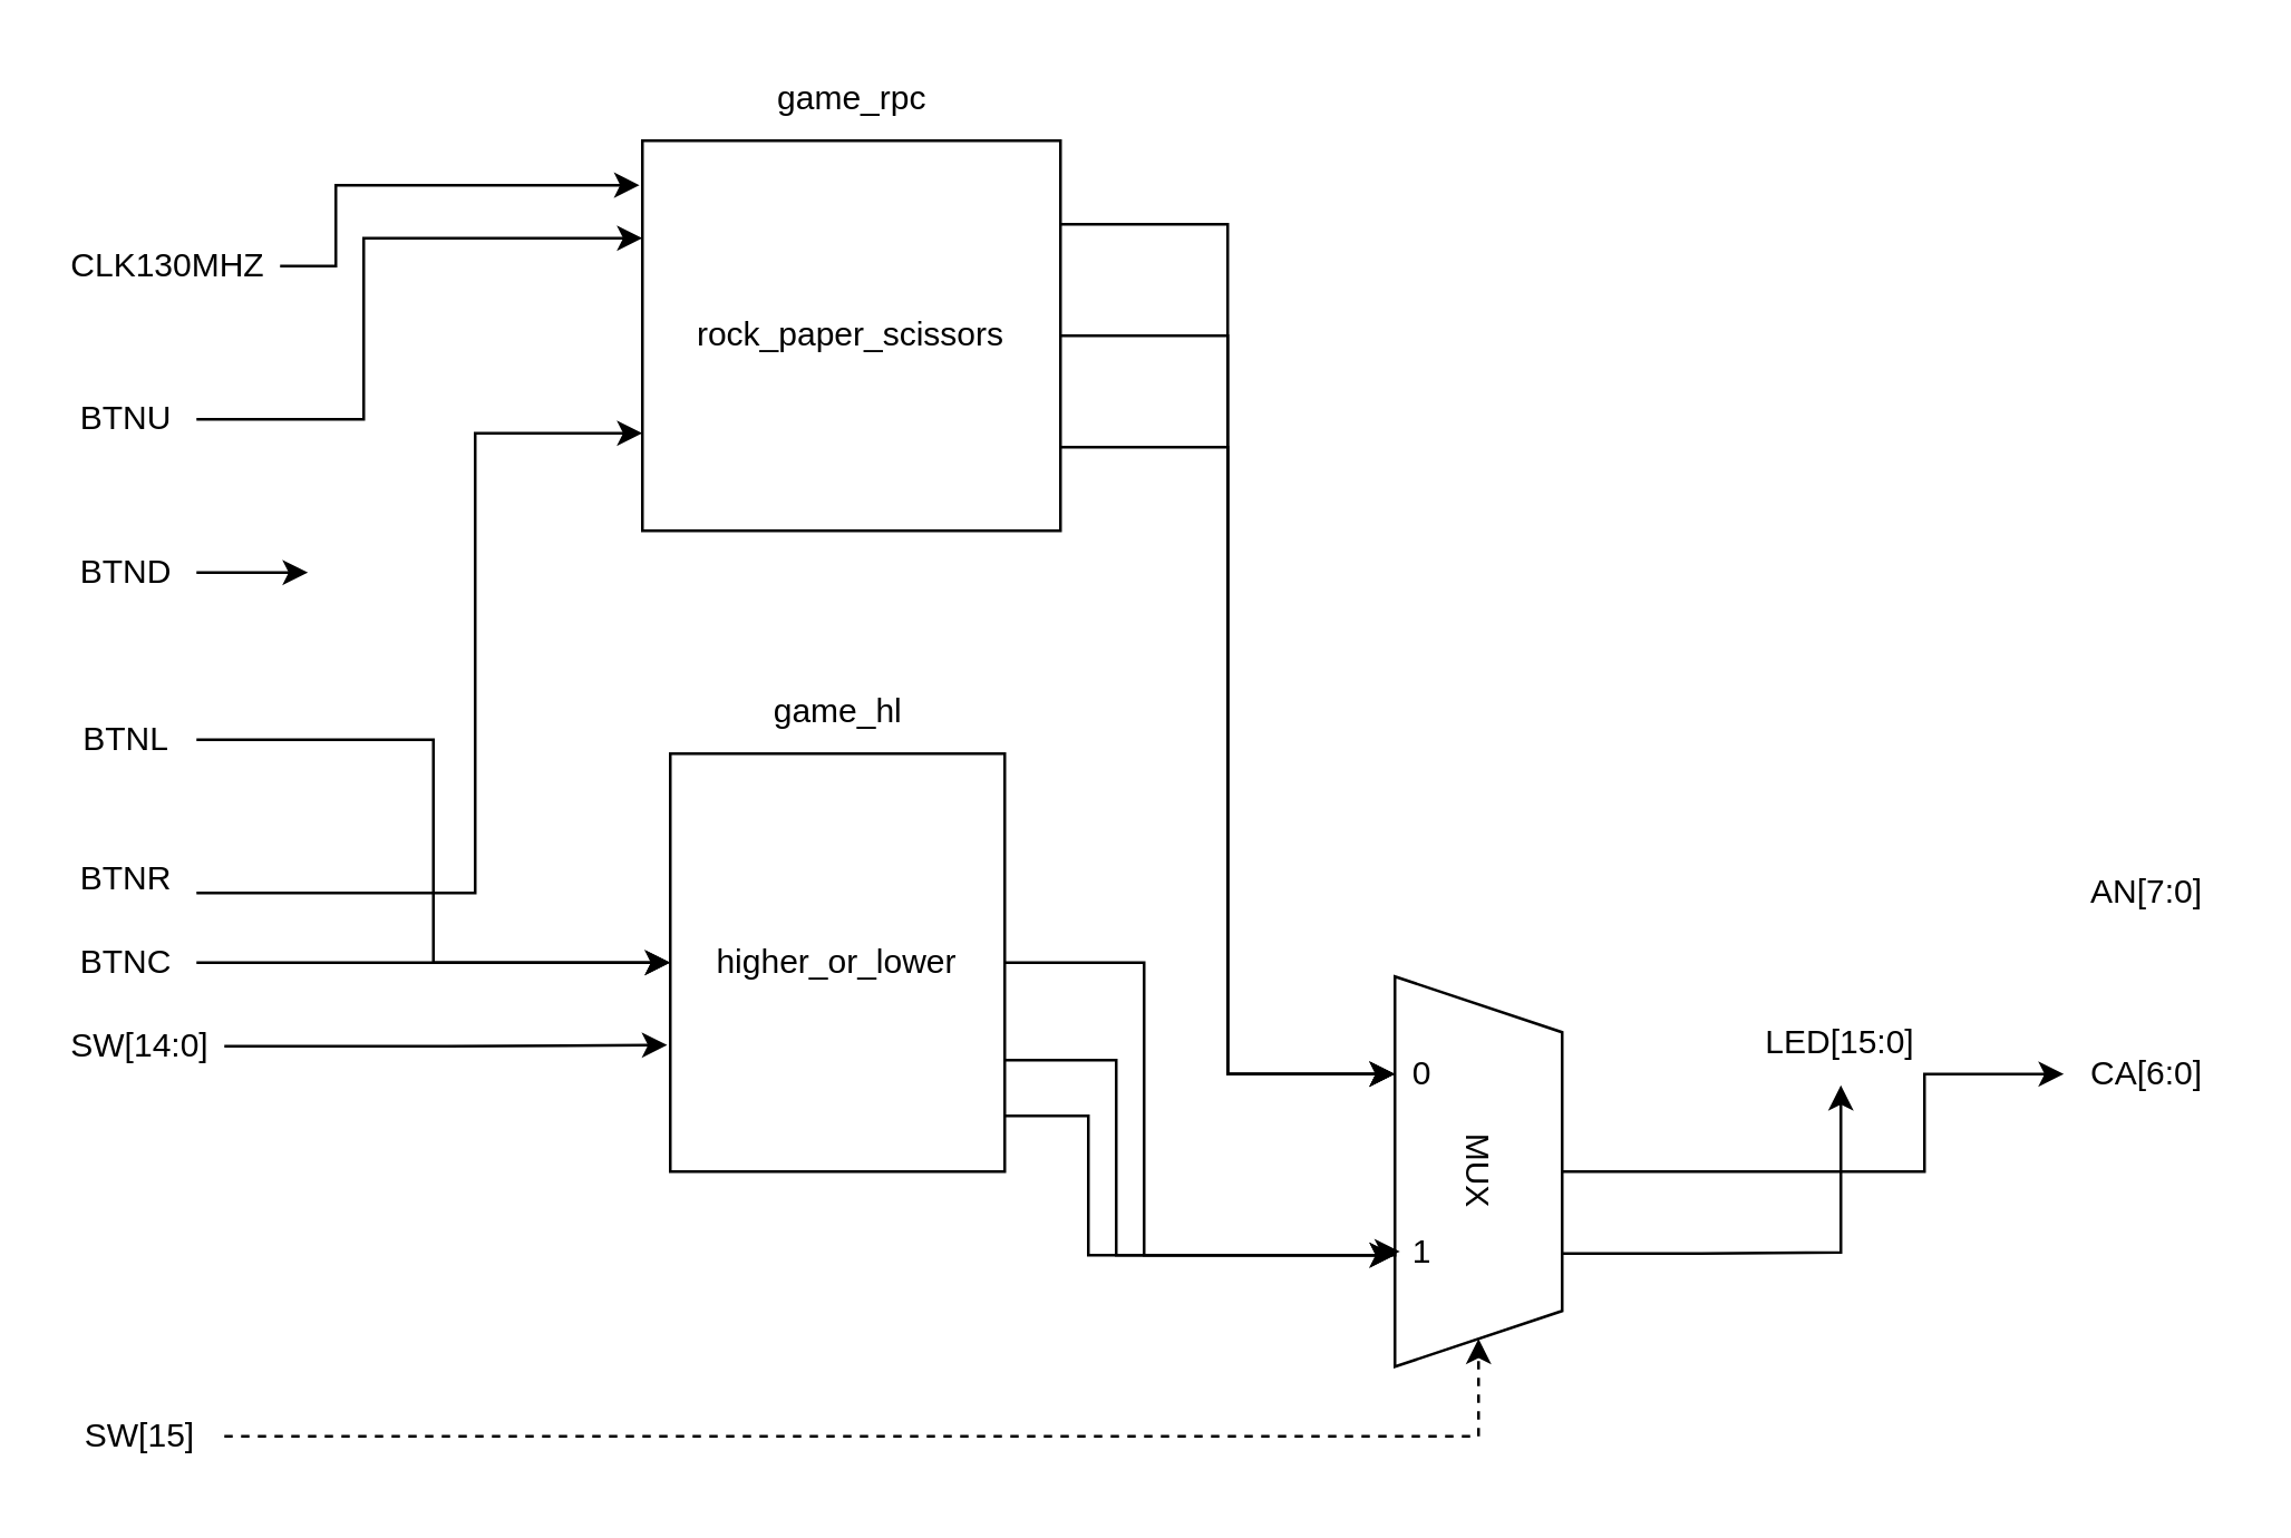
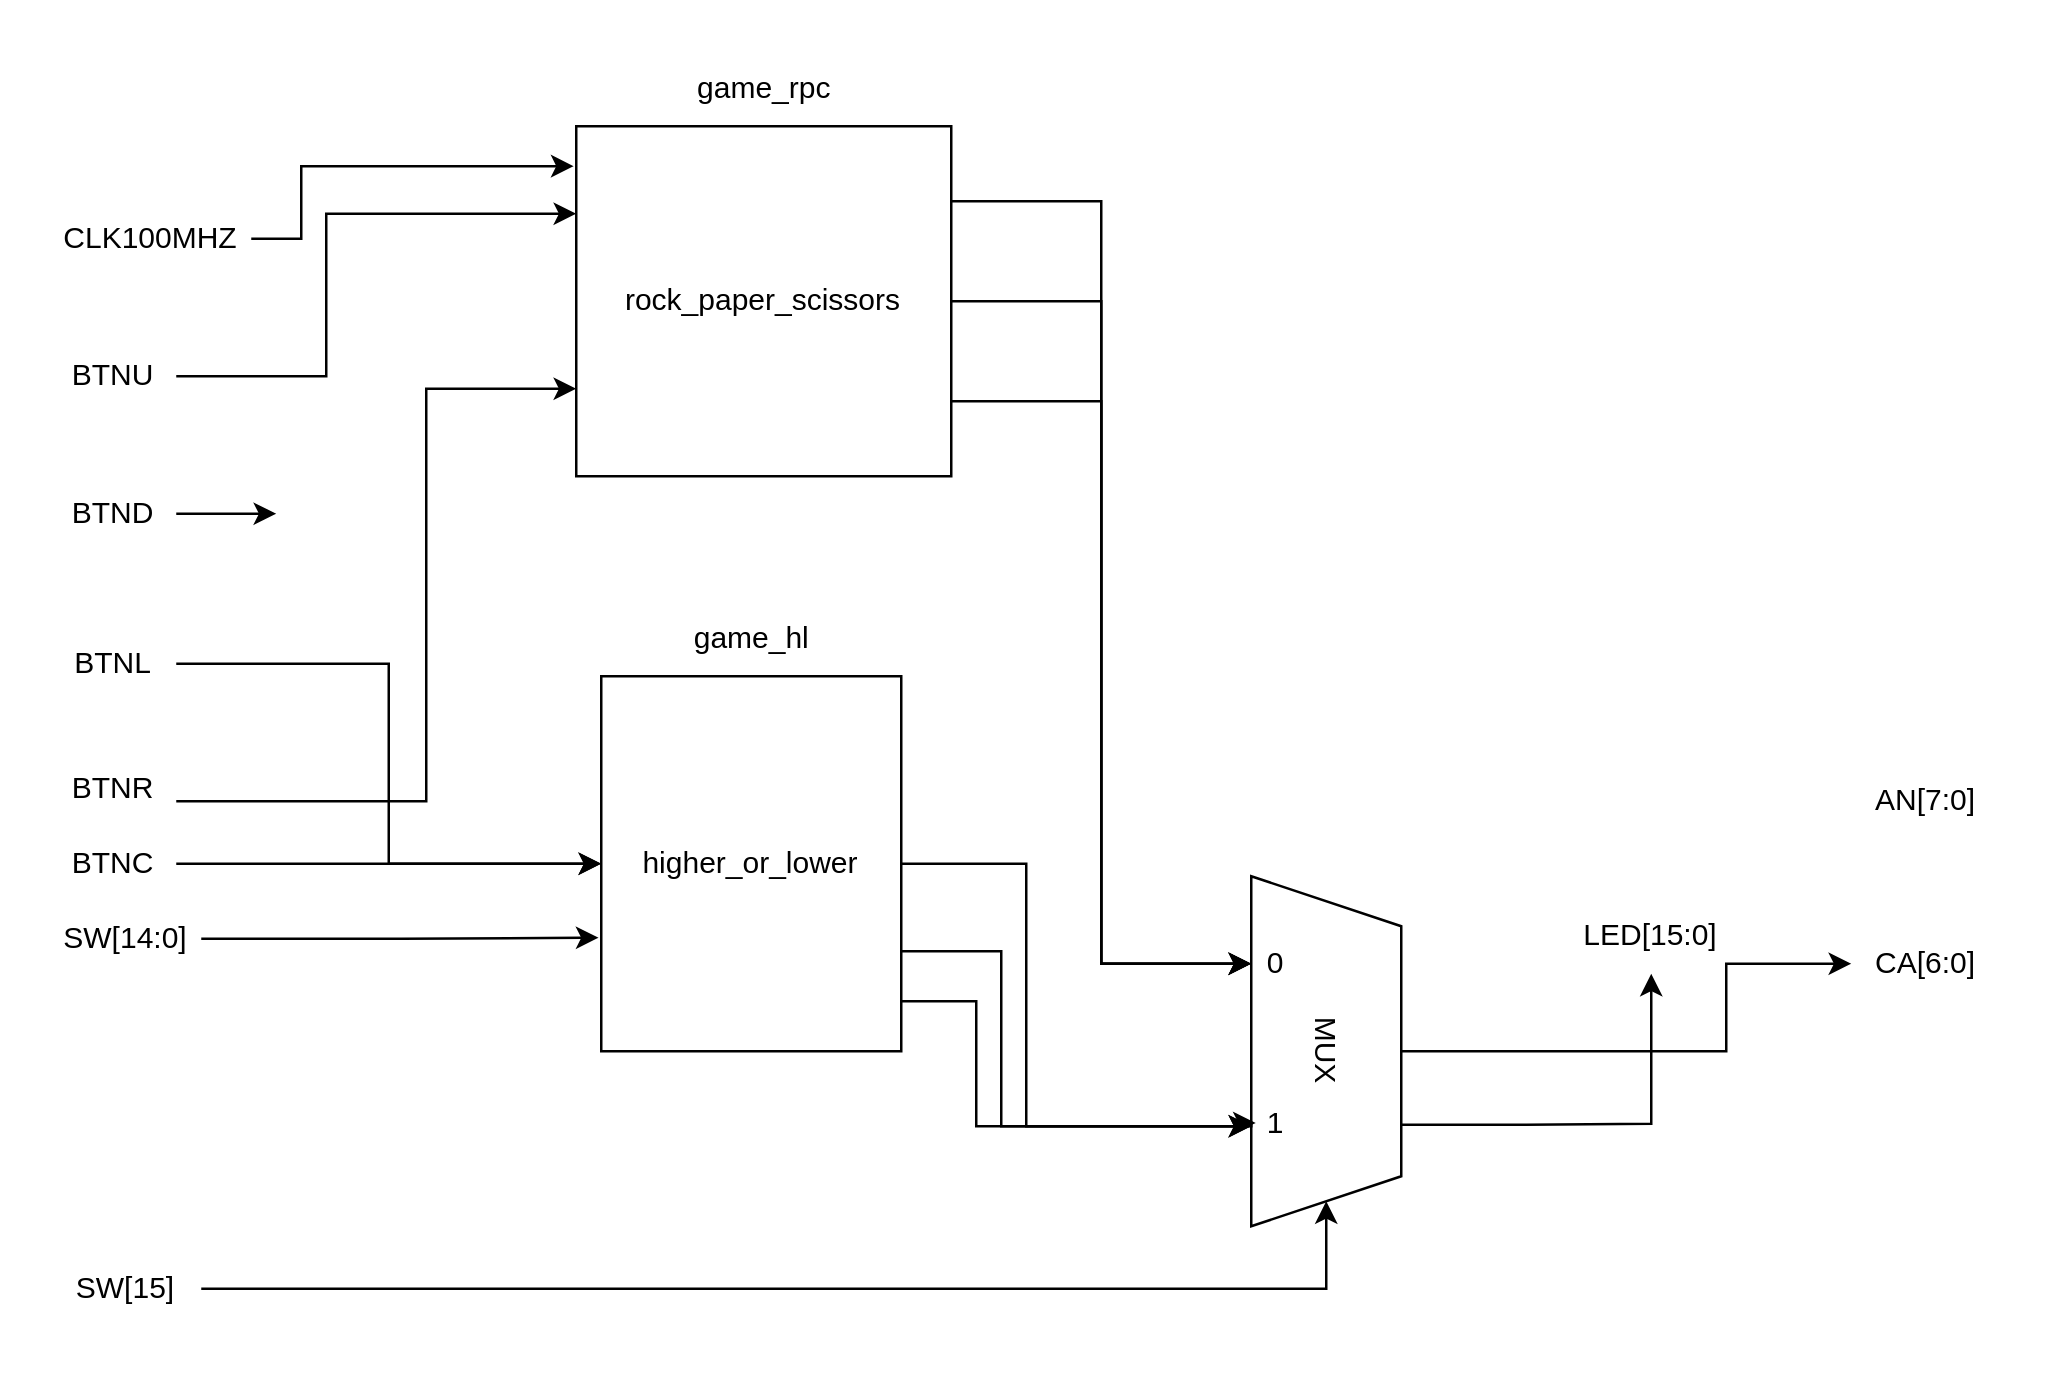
  <mxCell id="0" />
  <mxCell id="1" parent="0" />
- <mxCell id="2" value="CLK130MHZ" style="text;html=1;align=center;verticalAlign=middle;whiteSpace=wrap;rounded=0;" parent="1" vertex="1"><mxGeometry x="20" y="80" width="80" height="30" as="geometry" /></mxCell>
+ <mxCell id="2" value="CLK100MHZ" style="text;html=1;align=center;verticalAlign=middle;whiteSpace=wrap;rounded=0;" parent="1" vertex="1"><mxGeometry x="20" y="80" width="80" height="30" as="geometry" /></mxCell>
  <mxCell id="3" style="edgeStyle=orthogonalEdgeStyle;rounded=0;orthogonalLoop=1;jettySize=auto;html=1;entryX=0;entryY=0.25;entryDx=0;entryDy=0;" parent="1" source="4" target="17" edge="1"><mxGeometry relative="1" as="geometry"><Array as="points"><mxPoint x="130" y="150" /><mxPoint x="130" y="85" /></Array></mxGeometry></mxCell>
  <mxCell id="4" value="BTN&lt;span style=&quot;background-color: transparent; color: light-dark(rgb(0, 0, 0), rgb(255, 255, 255));&quot;&gt;U&lt;/span&gt;" style="text;html=1;align=center;verticalAlign=middle;whiteSpace=wrap;rounded=0;" parent="1" vertex="1"><mxGeometry x="20" y="135" width="50" height="30" as="geometry" /></mxCell>
  <mxCell id="5" style="edgeStyle=orthogonalEdgeStyle;rounded=0;orthogonalLoop=1;jettySize=auto;html=1;" parent="1" source="6" edge="1"><mxGeometry relative="1" as="geometry"><mxPoint x="110" y="205" as="targetPoint" /></mxGeometry></mxCell>
  <mxCell id="6" value="BTND" style="text;html=1;align=center;verticalAlign=middle;whiteSpace=wrap;rounded=0;" parent="1" vertex="1"><mxGeometry x="20" y="190" width="50" height="30" as="geometry" /></mxCell>
  <mxCell id="7" style="edgeStyle=orthogonalEdgeStyle;rounded=0;orthogonalLoop=1;jettySize=auto;html=1;" parent="1" source="8" target="14" edge="1"><mxGeometry relative="1" as="geometry" /></mxCell>
  <mxCell id="8" value="BTNL" style="text;html=1;align=center;verticalAlign=middle;whiteSpace=wrap;rounded=0;" parent="1" vertex="1"><mxGeometry x="20" y="250" width="50" height="30" as="geometry" /></mxCell>
  <mxCell id="9" style="edgeStyle=orthogonalEdgeStyle;rounded=0;orthogonalLoop=1;jettySize=auto;html=1;entryX=0;entryY=0.75;entryDx=0;entryDy=0;" parent="1" source="10" target="17" edge="1"><mxGeometry relative="1" as="geometry"><Array as="points"><mxPoint x="170" y="320" /><mxPoint x="170" y="155" /></Array></mxGeometry></mxCell>
  <mxCell id="10" value="BTNR" style="text;html=1;align=center;verticalAlign=middle;whiteSpace=wrap;rounded=0;" parent="1" vertex="1"><mxGeometry x="20" y="300" width="50" height="30" as="geometry" /></mxCell>
- <mxCell id="11" style="edgeStyle=orthogonalEdgeStyle;rounded=0;orthogonalLoop=1;jettySize=auto;html=1;entryX=1;entryY=0.5;entryDx=0;entryDy=0;dashed=1;" parent="1" source="29" target="21" edge="1"><mxGeometry relative="1" as="geometry"><Array as="points"><mxPoint x="530" y="515" /></Array></mxGeometry></mxCell>
+ <mxCell id="11" style="edgeStyle=orthogonalEdgeStyle;rounded=0;orthogonalLoop=1;jettySize=auto;html=1;entryX=1;entryY=0.5;entryDx=0;entryDy=0;" parent="1" source="29" target="21" edge="1"><mxGeometry relative="1" as="geometry"><Array as="points"><mxPoint x="530" y="515" /></Array></mxGeometry></mxCell>
  <mxCell id="12" value="SW[14:0]" style="text;html=1;align=center;verticalAlign=middle;whiteSpace=wrap;rounded=0;" parent="1" vertex="1"><mxGeometry x="20" y="360" width="60" height="30" as="geometry" /></mxCell>
  <mxCell id="13" value="" style="group" parent="1" vertex="1" connectable="0"><mxGeometry x="240" y="240" width="120" height="180" as="geometry" /></mxCell>
  <mxCell id="14" value="higher_or_lower" style="rounded=0;whiteSpace=wrap;html=1;" parent="13" vertex="1"><mxGeometry y="30" width="120" height="150" as="geometry" /></mxCell>
  <mxCell id="15" value="game_hl" style="text;html=1;align=center;verticalAlign=middle;resizable=0;points=[];autosize=1;strokeColor=none;fillColor=none;" parent="13" vertex="1"><mxGeometry x="25" width="70" height="30" as="geometry" /></mxCell>
  <mxCell id="16" value="" style="group" parent="1" vertex="1" connectable="0"><mxGeometry x="230" y="20" width="150" height="170" as="geometry" /></mxCell>
  <mxCell id="17" value="rock_paper_scissors" style="rounded=0;whiteSpace=wrap;html=1;" parent="16" vertex="1"><mxGeometry y="30" width="150" height="140" as="geometry" /></mxCell>
  <mxCell id="18" value="game_rpc" style="text;html=1;align=center;verticalAlign=middle;resizable=0;points=[];autosize=1;strokeColor=none;fillColor=none;" parent="16" vertex="1"><mxGeometry x="35" width="80" height="30" as="geometry" /></mxCell>
  <mxCell id="19" style="edgeStyle=orthogonalEdgeStyle;rounded=0;orthogonalLoop=1;jettySize=auto;html=1;" parent="1" source="21" target="33" edge="1"><mxGeometry relative="1" as="geometry"><Array as="points"><mxPoint x="690" y="420" /><mxPoint x="690" y="385" /></Array></mxGeometry></mxCell>
  <mxCell id="20" style="edgeStyle=orthogonalEdgeStyle;rounded=0;orthogonalLoop=1;jettySize=auto;html=1;exitX=0.71;exitY=0.03;exitDx=0;exitDy=0;exitPerimeter=0;" parent="1" source="21" target="34" edge="1"><mxGeometry relative="1" as="geometry"><Array as="points"><mxPoint x="610" y="449" /><mxPoint x="610" y="449" /></Array></mxGeometry></mxCell>
  <mxCell id="21" value="MUX" style="shape=trapezoid;perimeter=trapezoidPerimeter;whiteSpace=wrap;html=1;fixedSize=1;rotation=90;size=20;" parent="1" vertex="1"><mxGeometry x="460" y="390" width="140" height="60" as="geometry" /></mxCell>
  <mxCell id="22" style="edgeStyle=orthogonalEdgeStyle;rounded=0;orthogonalLoop=1;jettySize=auto;html=1;" parent="1" source="14" edge="1"><mxGeometry relative="1" as="geometry"><mxPoint x="500" y="450" as="targetPoint" /><Array as="points"><mxPoint x="390" y="400" /><mxPoint x="390" y="450" /></Array></mxGeometry></mxCell>
  <mxCell id="23" style="edgeStyle=orthogonalEdgeStyle;rounded=0;orthogonalLoop=1;jettySize=auto;html=1;" parent="1" source="14" edge="1"><mxGeometry relative="1" as="geometry"><mxPoint x="500" y="450" as="targetPoint" /><Array as="points"><mxPoint x="410" y="345" /><mxPoint x="410" y="450" /></Array></mxGeometry></mxCell>
  <mxCell id="24" style="edgeStyle=orthogonalEdgeStyle;rounded=0;orthogonalLoop=1;jettySize=auto;html=1;entryX=0.705;entryY=0.97;entryDx=0;entryDy=0;entryPerimeter=0;" parent="1" source="14" target="21" edge="1"><mxGeometry relative="1" as="geometry"><Array as="points"><mxPoint x="400" y="380" /><mxPoint x="400" y="450" /><mxPoint x="500" y="450" /><mxPoint x="500" y="449" /></Array></mxGeometry></mxCell>
  <mxCell id="25" style="edgeStyle=orthogonalEdgeStyle;rounded=0;orthogonalLoop=1;jettySize=auto;html=1;entryX=0.25;entryY=1;entryDx=0;entryDy=0;" parent="1" source="17" target="21" edge="1"><mxGeometry relative="1" as="geometry" /></mxCell>
  <mxCell id="26" style="edgeStyle=orthogonalEdgeStyle;rounded=0;orthogonalLoop=1;jettySize=auto;html=1;entryX=0.25;entryY=1;entryDx=0;entryDy=0;" parent="1" source="17" target="21" edge="1"><mxGeometry relative="1" as="geometry"><Array as="points"><mxPoint x="440" y="160" /><mxPoint x="440" y="385" /></Array></mxGeometry></mxCell>
  <mxCell id="27" style="edgeStyle=orthogonalEdgeStyle;rounded=0;orthogonalLoop=1;jettySize=auto;html=1;entryX=0.25;entryY=1;entryDx=0;entryDy=0;" parent="1" source="17" target="21" edge="1"><mxGeometry relative="1" as="geometry"><Array as="points"><mxPoint x="440" y="80" /><mxPoint x="440" y="385" /></Array></mxGeometry></mxCell>
  <mxCell id="28" style="edgeStyle=orthogonalEdgeStyle;rounded=0;orthogonalLoop=1;jettySize=auto;html=1;entryX=-0.009;entryY=0.697;entryDx=0;entryDy=0;entryPerimeter=0;" parent="1" source="12" target="14" edge="1"><mxGeometry relative="1" as="geometry" /></mxCell>
  <mxCell id="29" value="SW[15]" style="text;html=1;align=center;verticalAlign=middle;whiteSpace=wrap;rounded=0;" parent="1" vertex="1"><mxGeometry x="20" y="500" width="60" height="30" as="geometry" /></mxCell>
  <mxCell id="30" value="0" style="text;html=1;align=center;verticalAlign=middle;whiteSpace=wrap;rounded=0;" parent="1" vertex="1"><mxGeometry x="500" y="370" width="20" height="30" as="geometry" /></mxCell>
  <mxCell id="31" value="1" style="text;html=1;align=center;verticalAlign=middle;whiteSpace=wrap;rounded=0;" parent="1" vertex="1"><mxGeometry x="500" y="434" width="20" height="30" as="geometry" /></mxCell>
  <mxCell id="32" value="AN[7:0]" style="text;html=1;align=center;verticalAlign=middle;whiteSpace=wrap;rounded=0;" parent="1" vertex="1"><mxGeometry x="740" y="305" width="60" height="30" as="geometry" /></mxCell>
  <mxCell id="33" value="CA[6:0]" style="text;html=1;align=center;verticalAlign=middle;whiteSpace=wrap;rounded=0;" parent="1" vertex="1"><mxGeometry x="740" y="370" width="60" height="30" as="geometry" /></mxCell>
  <mxCell id="34" value="LED[15:0]" style="text;html=1;align=center;verticalAlign=middle;whiteSpace=wrap;rounded=0;" parent="1" vertex="1"><mxGeometry x="630" y="359" width="60" height="30" as="geometry" /></mxCell>
  <mxCell id="35" style="edgeStyle=orthogonalEdgeStyle;rounded=0;orthogonalLoop=1;jettySize=auto;html=1;entryX=-0.007;entryY=0.114;entryDx=0;entryDy=0;entryPerimeter=0;" parent="1" source="2" target="17" edge="1"><mxGeometry relative="1" as="geometry"><Array as="points"><mxPoint x="120" y="95" /><mxPoint x="120" y="66" /></Array></mxGeometry></mxCell>
  <mxCell id="36" style="edgeStyle=orthogonalEdgeStyle;rounded=0;orthogonalLoop=1;jettySize=auto;html=1;entryX=0;entryY=0.5;entryDx=0;entryDy=0;" parent="1" source="37" target="14" edge="1"><mxGeometry relative="1" as="geometry" /></mxCell>
  <mxCell id="37" value="BTNC" style="text;html=1;align=center;verticalAlign=middle;whiteSpace=wrap;rounded=0;" parent="1" vertex="1"><mxGeometry x="20" y="330" width="50" height="30" as="geometry" /></mxCell>
